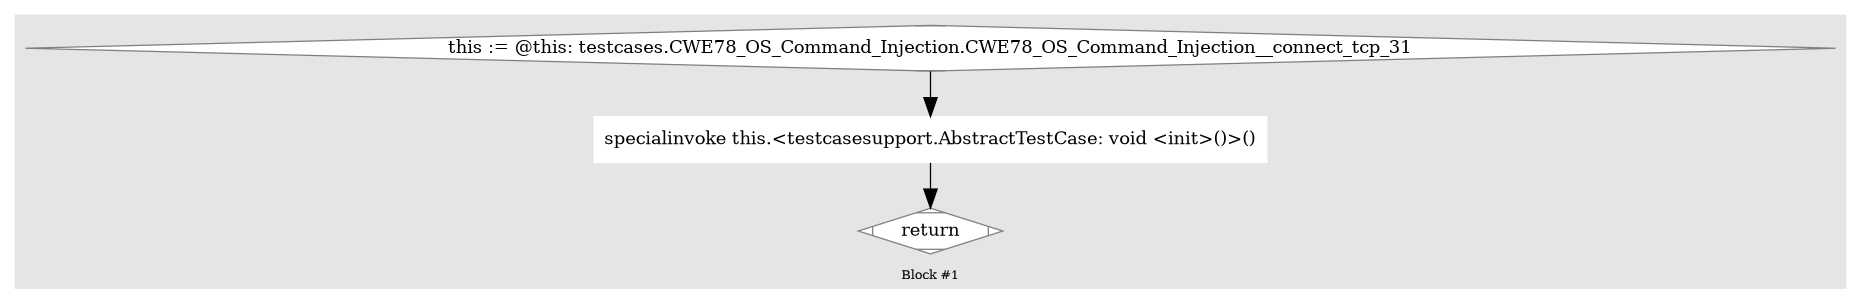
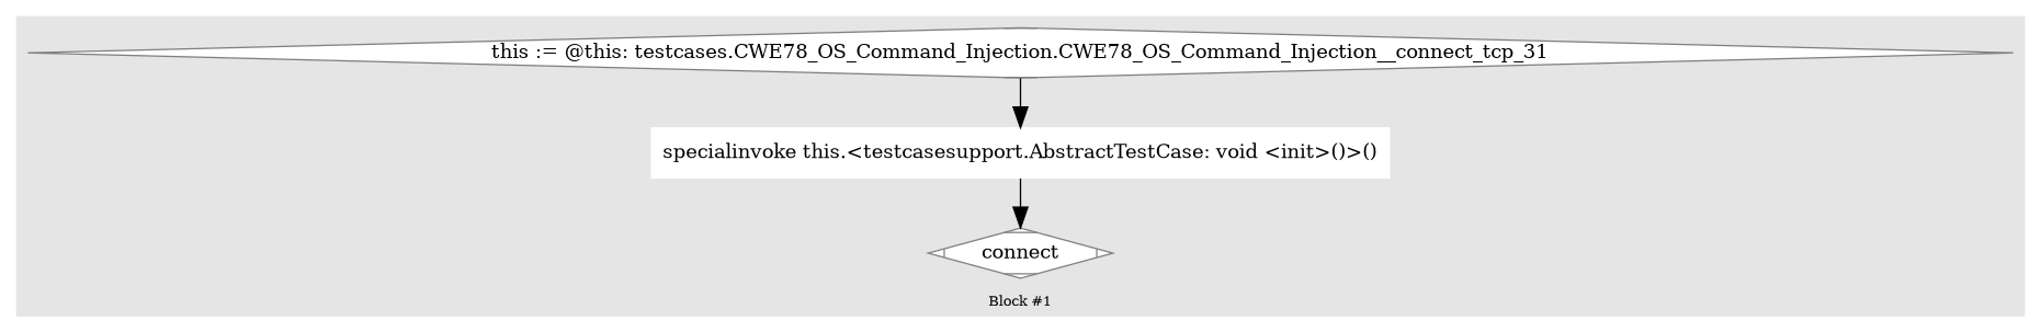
  digraph {
    color=gray90
    compound=true
    fontsize=10
    labelloc=b
    style=filled
    node [color=grey50 fillcolor=white shape=Mdiamond style=filled]
    edge [arrowsize=1.5 fontcolor=grey40 fontsize=10]
    n1 [label="this := @this: testcases.CWE78_OS_Command_Injection.CWE78_OS_Command_Injection__connect_tcp_31"]
    n2 [color=white label="specialinvoke this.&lt;testcasesupport.AbstractTestCase: void &lt;init&gt;()&gt;()" shape=box fillcolor=""]
-   n3 [label=return]
+   n3 [label=connect]
    subgraph cluster_1 {
      label="Block #1"
      n1
      n2
      n3
    }
    n1 -> n2
    n2 -> n3
  }
